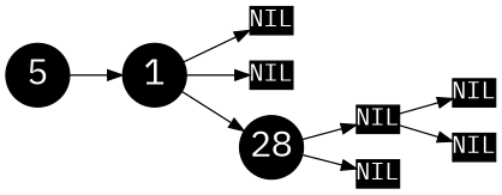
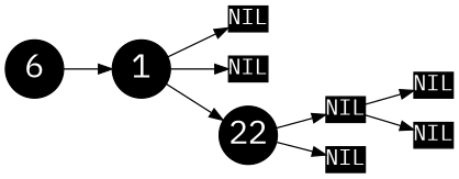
  digraph {
    fontname="IBM Plex Mono"
    ordering=out
    rankdir=LR
    node [color=black fixedsize=true fontcolor=white fontname="IBM Plex Mono" fontsize=16 fontweight=bold shape=record style=filled]
    edge [fontname="IBM Plex Mono"]
    n1 [height=.25 label=NIL width=.4]
    n2 [height=.25 label=NIL width=.4]
    n3 [height=.25 label=NIL width=.4]
    n4 [height=.25 label=NIL width=.4]
    n5 [height=.25 label=NIL width=.4]
    n6 [height=.25 label=NIL width=.4]
-   22 [fontsize=24 shape=circle width=.6 label=28]
+   22 [fontsize=24 shape=circle width=.6]
    1 [fontsize=24 shape=circle width=.6]
-   5 [fontsize=24 shape=circle width=.6]
+   5 [fontsize=24 shape=circle width=.6 label=6]
    n1 -> n2
    n1 -> n3
    22 -> n1
    22 -> n4
    1 -> n5
    1 -> n6
    1 -> 22
    5 -> 1
  }
